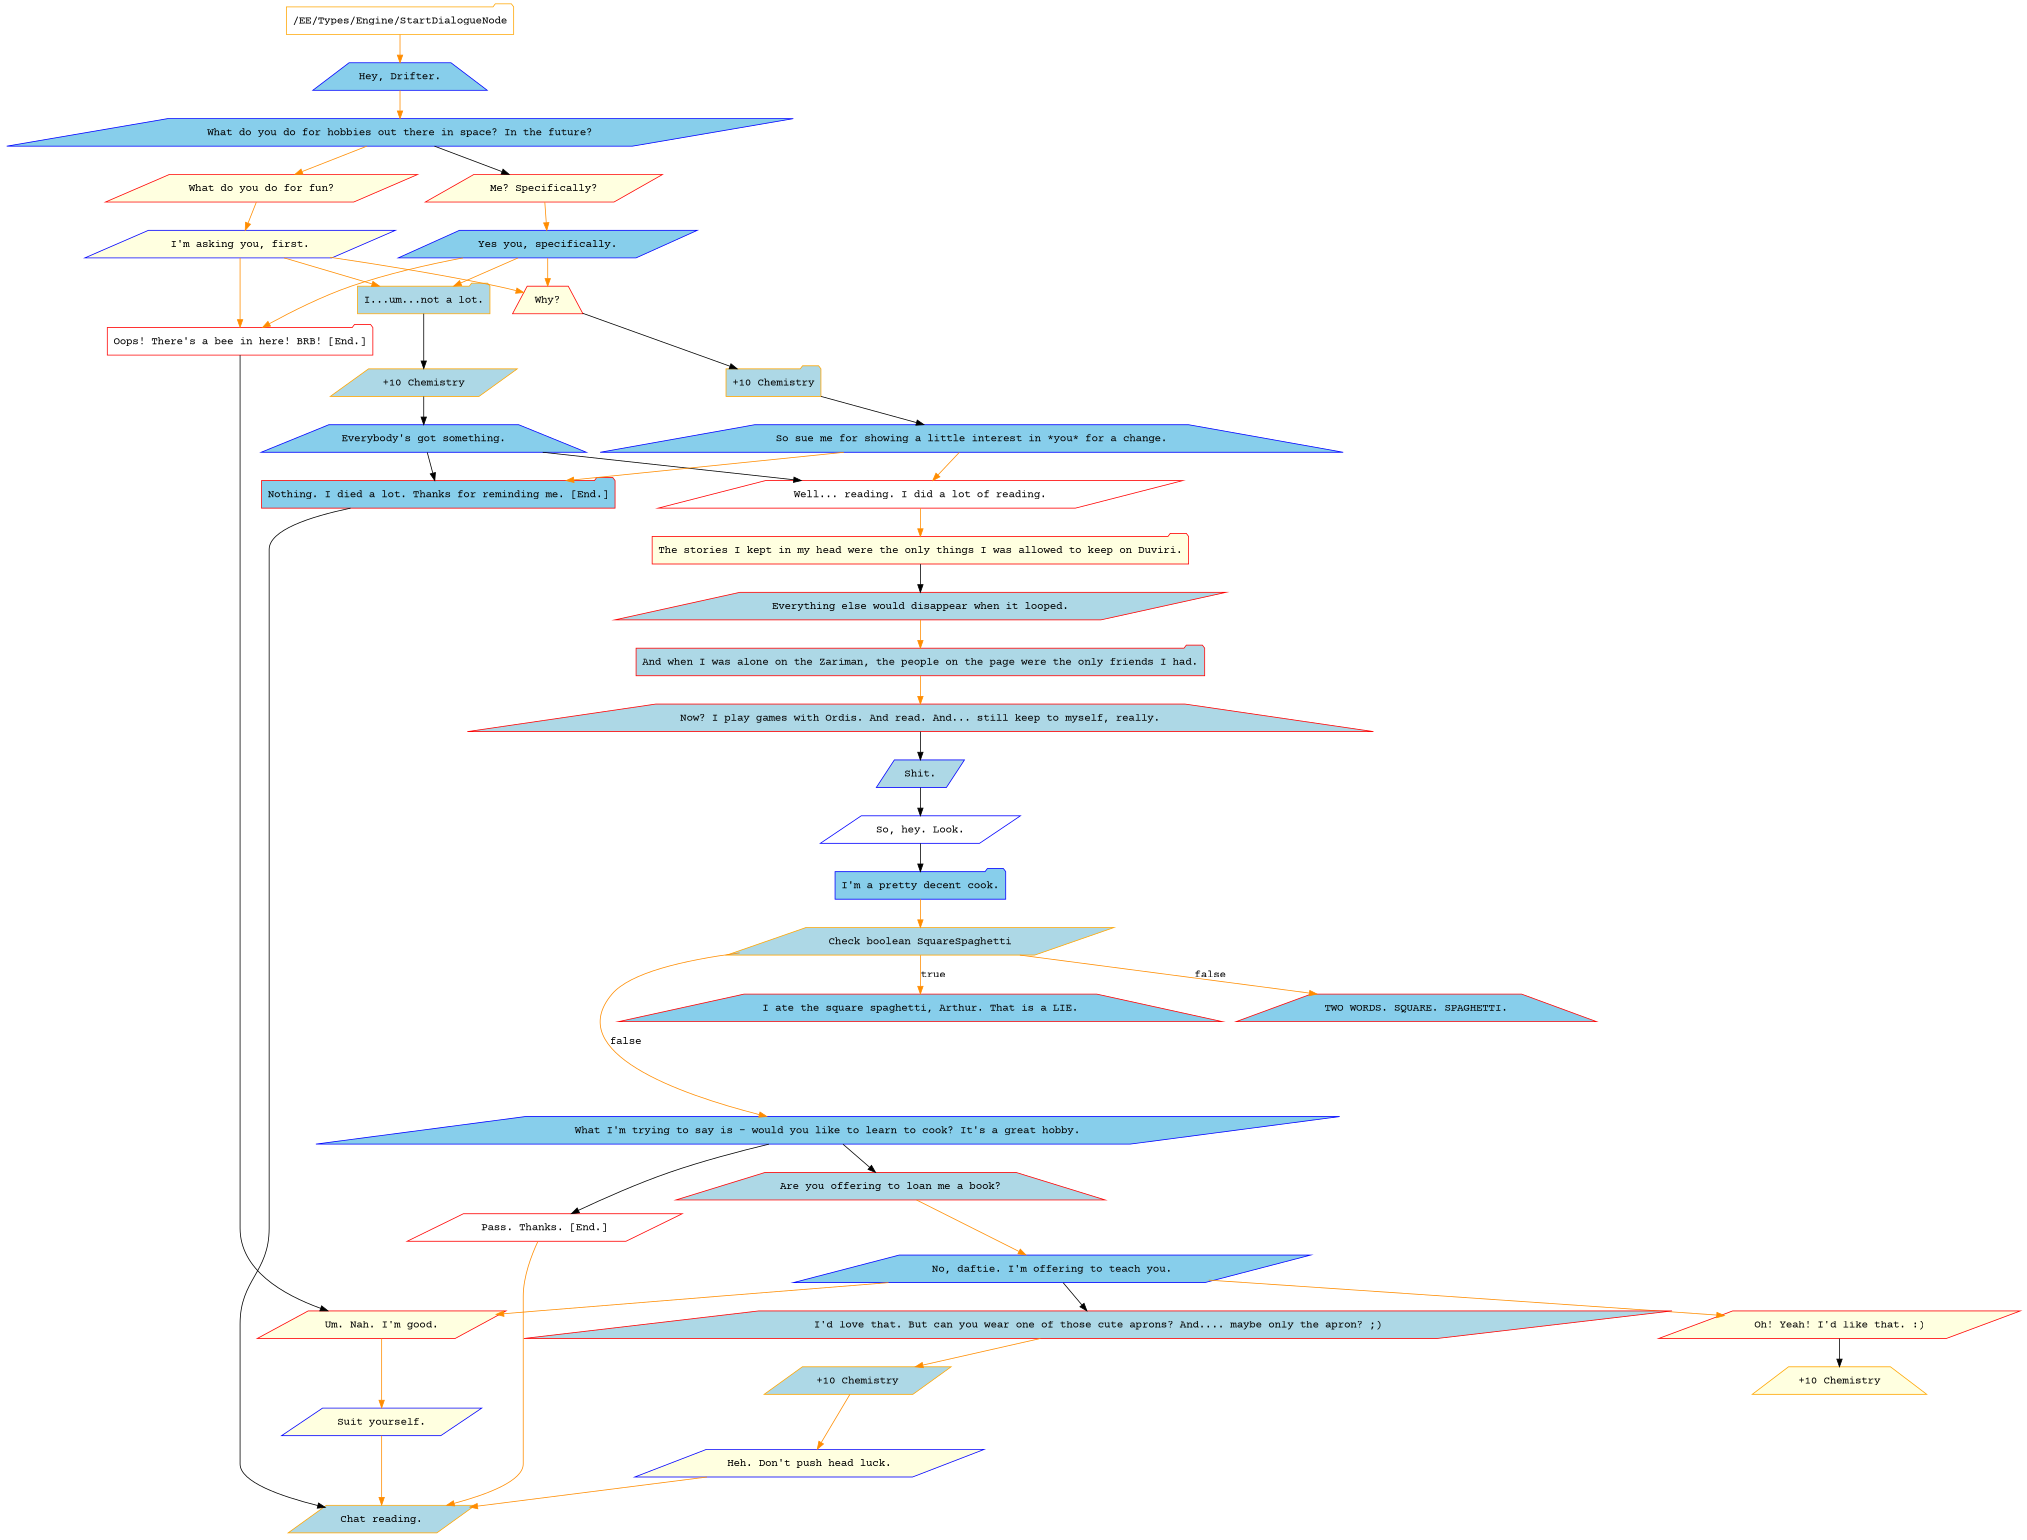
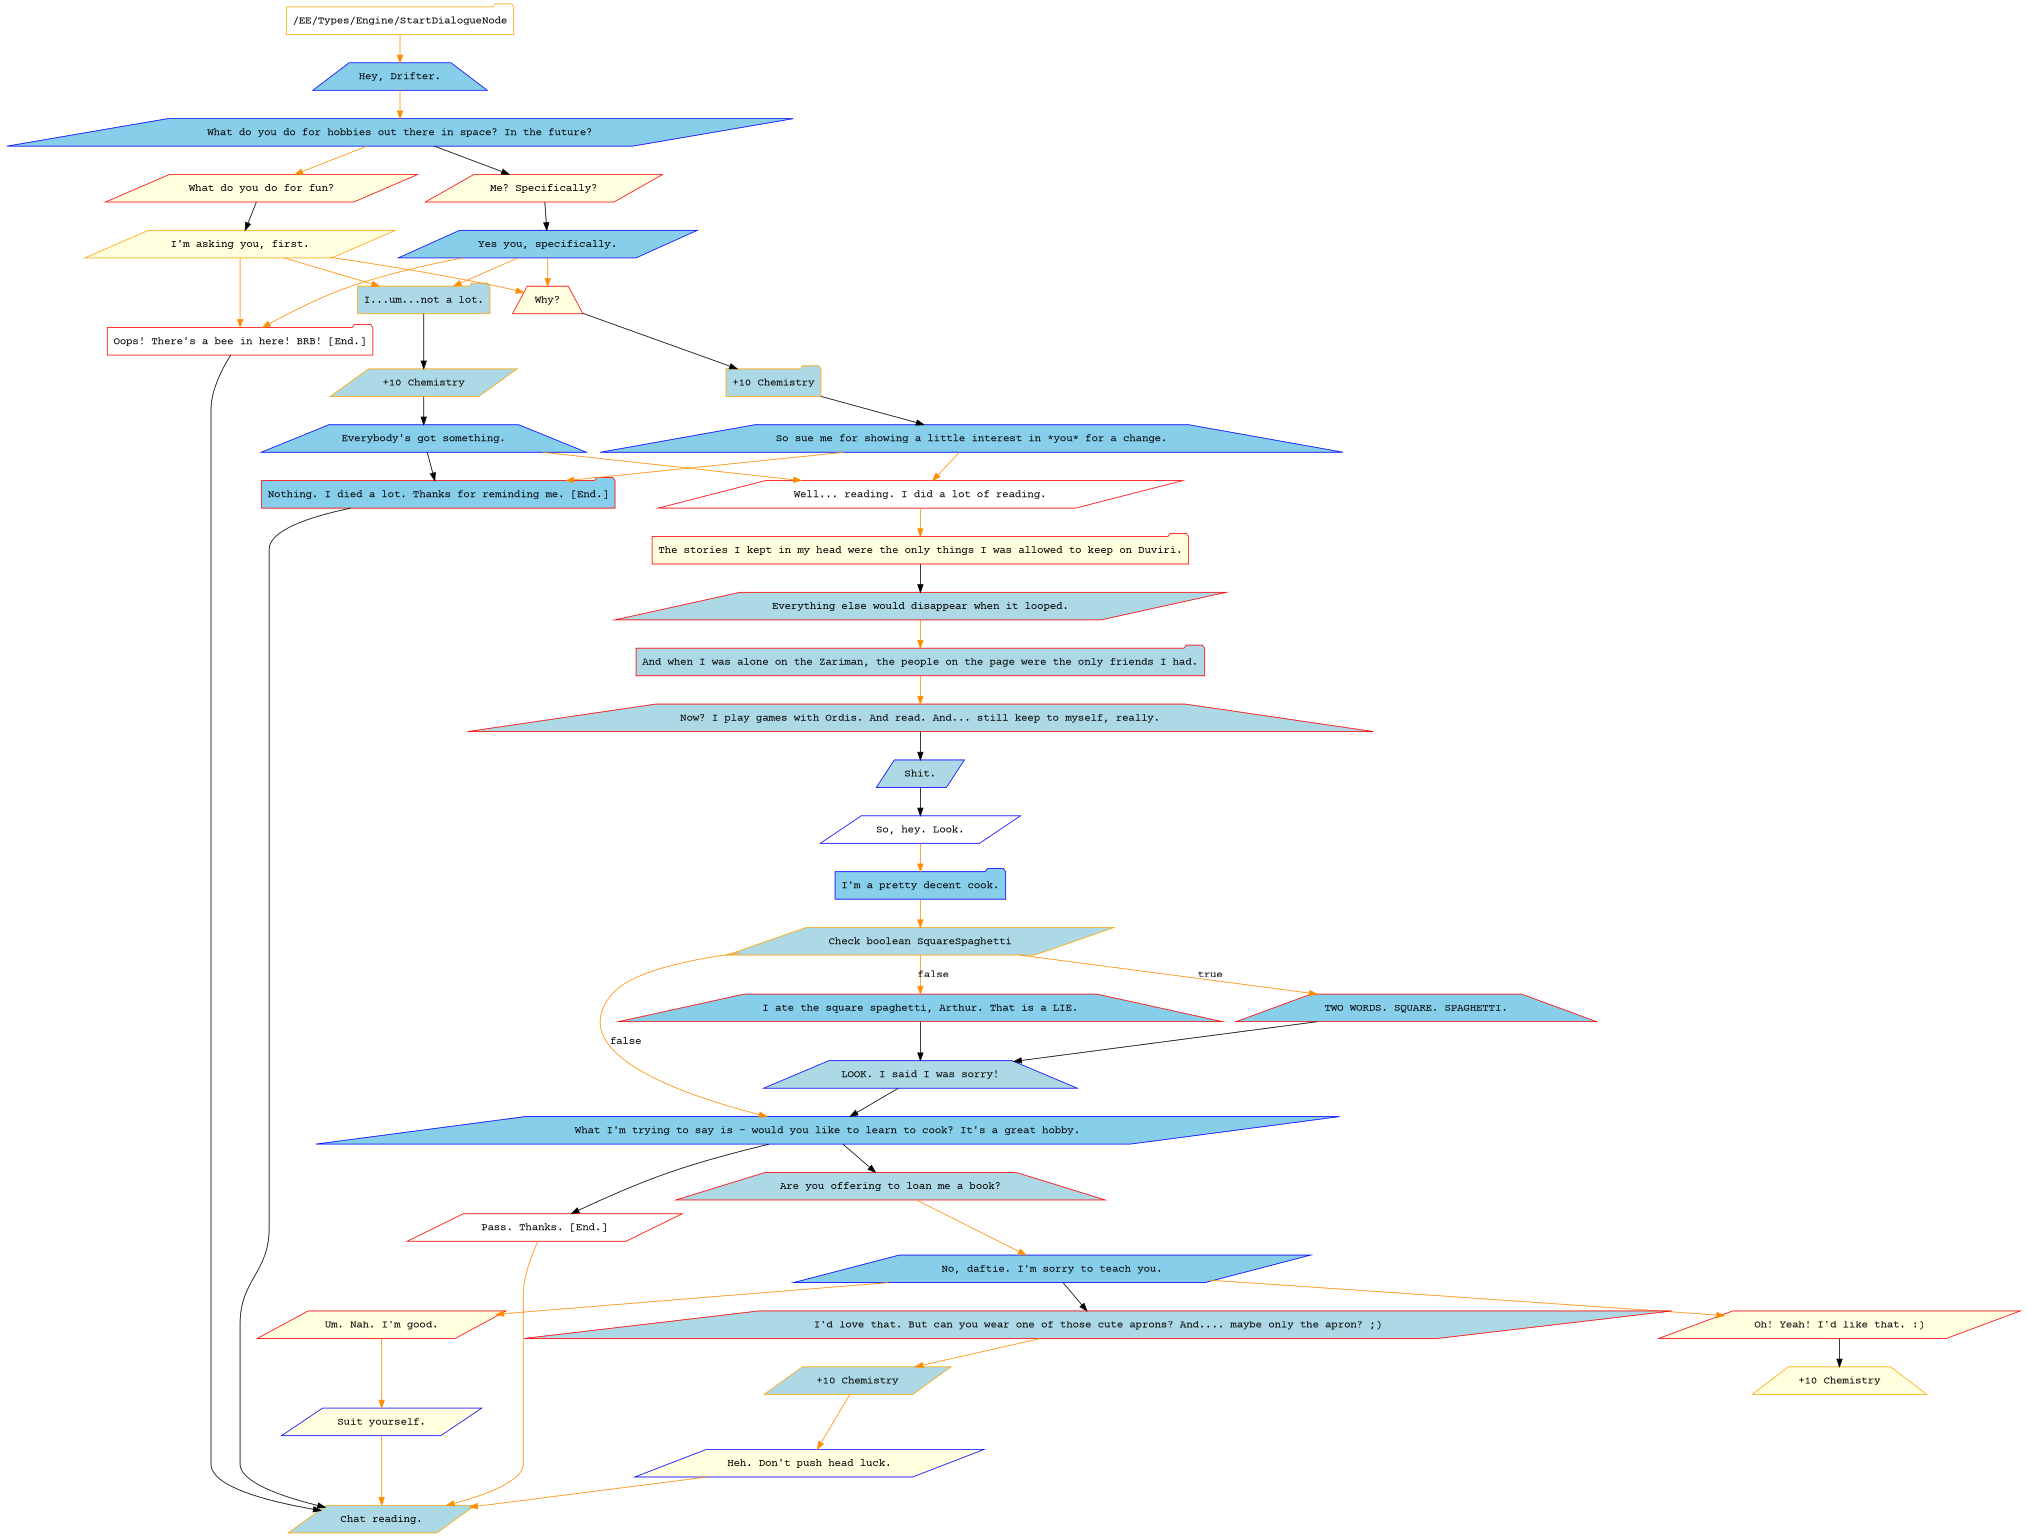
  digraph {
    fontname="Courier Prime"
    node [color=red fillcolor=lightblue fontname="Courier Prime" shape=parallelogram style=filled]
    edge [color=darkorange fontname="Courier Prime"]
    n1 [color=orange fillcolor=white label="/EE/Types/Engine/StartDialogueNode" shape=folder]
    n2 [color=blue fillcolor=skyblue label="Hey, Drifter." shape=trapezium]
    n3 [color=blue fillcolor=skyblue label="What do you do for hobbies out there in space? In the future?"]
    n4 [fillcolor=lightyellow label="What do you do for fun?"]
    n5 [fillcolor=lightyellow label="Me? Specifically?"]
-   n6 [color=blue fillcolor=lightyellow label="I'm asking you, first."]
+   n6 [color=orange fillcolor=lightyellow label="I'm asking you, first."]
    n7 [color=blue fillcolor=skyblue label="Yes you, specifically."]
    n8 [color=orange label="I...um...not a lot." shape=folder]
    n9 [fillcolor=lightyellow label="Why?" shape=trapezium]
    n10 [fillcolor=white label="Oops! There's a bee in here! BRB! [End.]" shape=folder]
    n11 [color=orange label="+10 Chemistry"]
    n12 [color=orange label="+10 Chemistry" shape=folder]
    n13 [color=orange label="Chat reading."]
    n14 [color=blue fillcolor=skyblue label="Everybody's got something." shape=trapezium]
    n15 [color=blue fillcolor=skyblue label="So sue me for showing a little interest in *you* for a change." shape=trapezium]
    n16 [fillcolor=skyblue label="Nothing. I died a lot. Thanks for reminding me. [End.]" shape=folder]
    n17 [fillcolor=white label="Well... reading. I did a lot of reading."]
    n18 [fillcolor=lightyellow label="The stories I kept in my head were the only things I was allowed to keep on Duviri." shape=folder]
    n19 [label="Everything else would disappear when it looped."]
    n20 [label="And when I was alone on the Zariman, the people on the page were the only friends I had." shape=folder]
    n21 [label="Now? I play games with Ordis. And read. And... still keep to myself, really." shape=trapezium]
    n22 [color=blue label="Shit."]
    n23 [color=blue fillcolor=white label="So, hey. Look."]
    n24 [color=blue fillcolor=skyblue label="I'm a pretty decent cook." shape=folder]
    n25 [color=orange label="Check boolean SquareSpaghetti"]
    n26 [fillcolor=skyblue label="TWO WORDS. SQUARE. SPAGHETTI." shape=trapezium]
    n27 [fillcolor=skyblue label="I ate the square spaghetti, Arthur. That is a LIE." shape=trapezium]
    n28 [color=blue fillcolor=skyblue label="What I'm trying to say is - would you like to learn to cook? It's a great hobby."]
+   n29 [color=blue label="LOOK. I said I was sorry!" shape=trapezium]
    n30 [label="Are you offering to loan me a book?" shape=trapezium]
    n31 [fillcolor=white label="Pass. Thanks. [End.]"]
-   n32 [color=blue fillcolor=skyblue label="No, daftie. I'm offering to teach you."]
+   n32 [color=blue fillcolor=skyblue label="No, daftie. I'm sorry to teach you."]
    n33 [fillcolor=lightyellow label="Oh! Yeah! I'd like that. :)"]
    n34 [fillcolor=lightyellow label="Um. Nah. I'm good."]
    n35 [label="I'd love that. But can you wear one of those cute aprons? And.... maybe only the apron? ;)"]
    n36 [color=orange fillcolor=lightyellow label="+10 Chemistry" shape=trapezium]
    n37 [color=blue fillcolor=lightyellow label="Suit yourself."]
    n38 [color=orange label="+10 Chemistry"]
    n39 [color=blue fillcolor=lightyellow label="Heh. Don't push head luck."]
    n1 -> n2
    n2 -> n3
    n3 -> n4
    n3 -> n5 [color=black]
-   n4 -> n6
-   n5 -> n7
+   n4 -> n6 [color=black]
+   n5 -> n7 [color=black]
    n6 -> n8
    n6 -> n9
    n6 -> n10
    n7 -> n8
    n7 -> n9
    n7 -> n10
    n8 -> n11 [color=black]
    n9 -> n12 [color=black]
-   n10 -> n34 [color=black]
+   n10 -> n13 [color=black]
    n11 -> n14 [color=black]
    n12 -> n15 [color=black]
    n14 -> n16 [color=black]
-   n14 -> n17 [color=black]
+   n14 -> n17
    n15 -> n16
    n15 -> n17
    n16 -> n13 [color=black]
    n17 -> n18
    n18 -> n19 [color=black]
    n19 -> n20
    n20 -> n21
    n21 -> n22 [color=black]
    n22 -> n23 [color=black]
-   n23 -> n24 [color=black]
+   n23 -> n24
    n24 -> n25
-   n25 -> n26 [label=false]
-   n25 -> n27 [label=true]
+   n25 -> n26 [label=true]
+   n25 -> n27 [label=false]
    n25 -> n28 [label=false]
+   n26 -> n29 [color=black]
+   n27 -> n29 [color=black]
    n28 -> n30 [color=black]
    n28 -> n31 [color=black]
+   n29 -> n28 [color=black]
    n30 -> n32
    n31 -> n13
    n32 -> n33
    n32 -> n34
    n32 -> n35 [color=black]
    n33 -> n36 [color=black]
    n34 -> n37
    n35 -> n38
    n37 -> n13
    n38 -> n39
    n39 -> n13
  }
